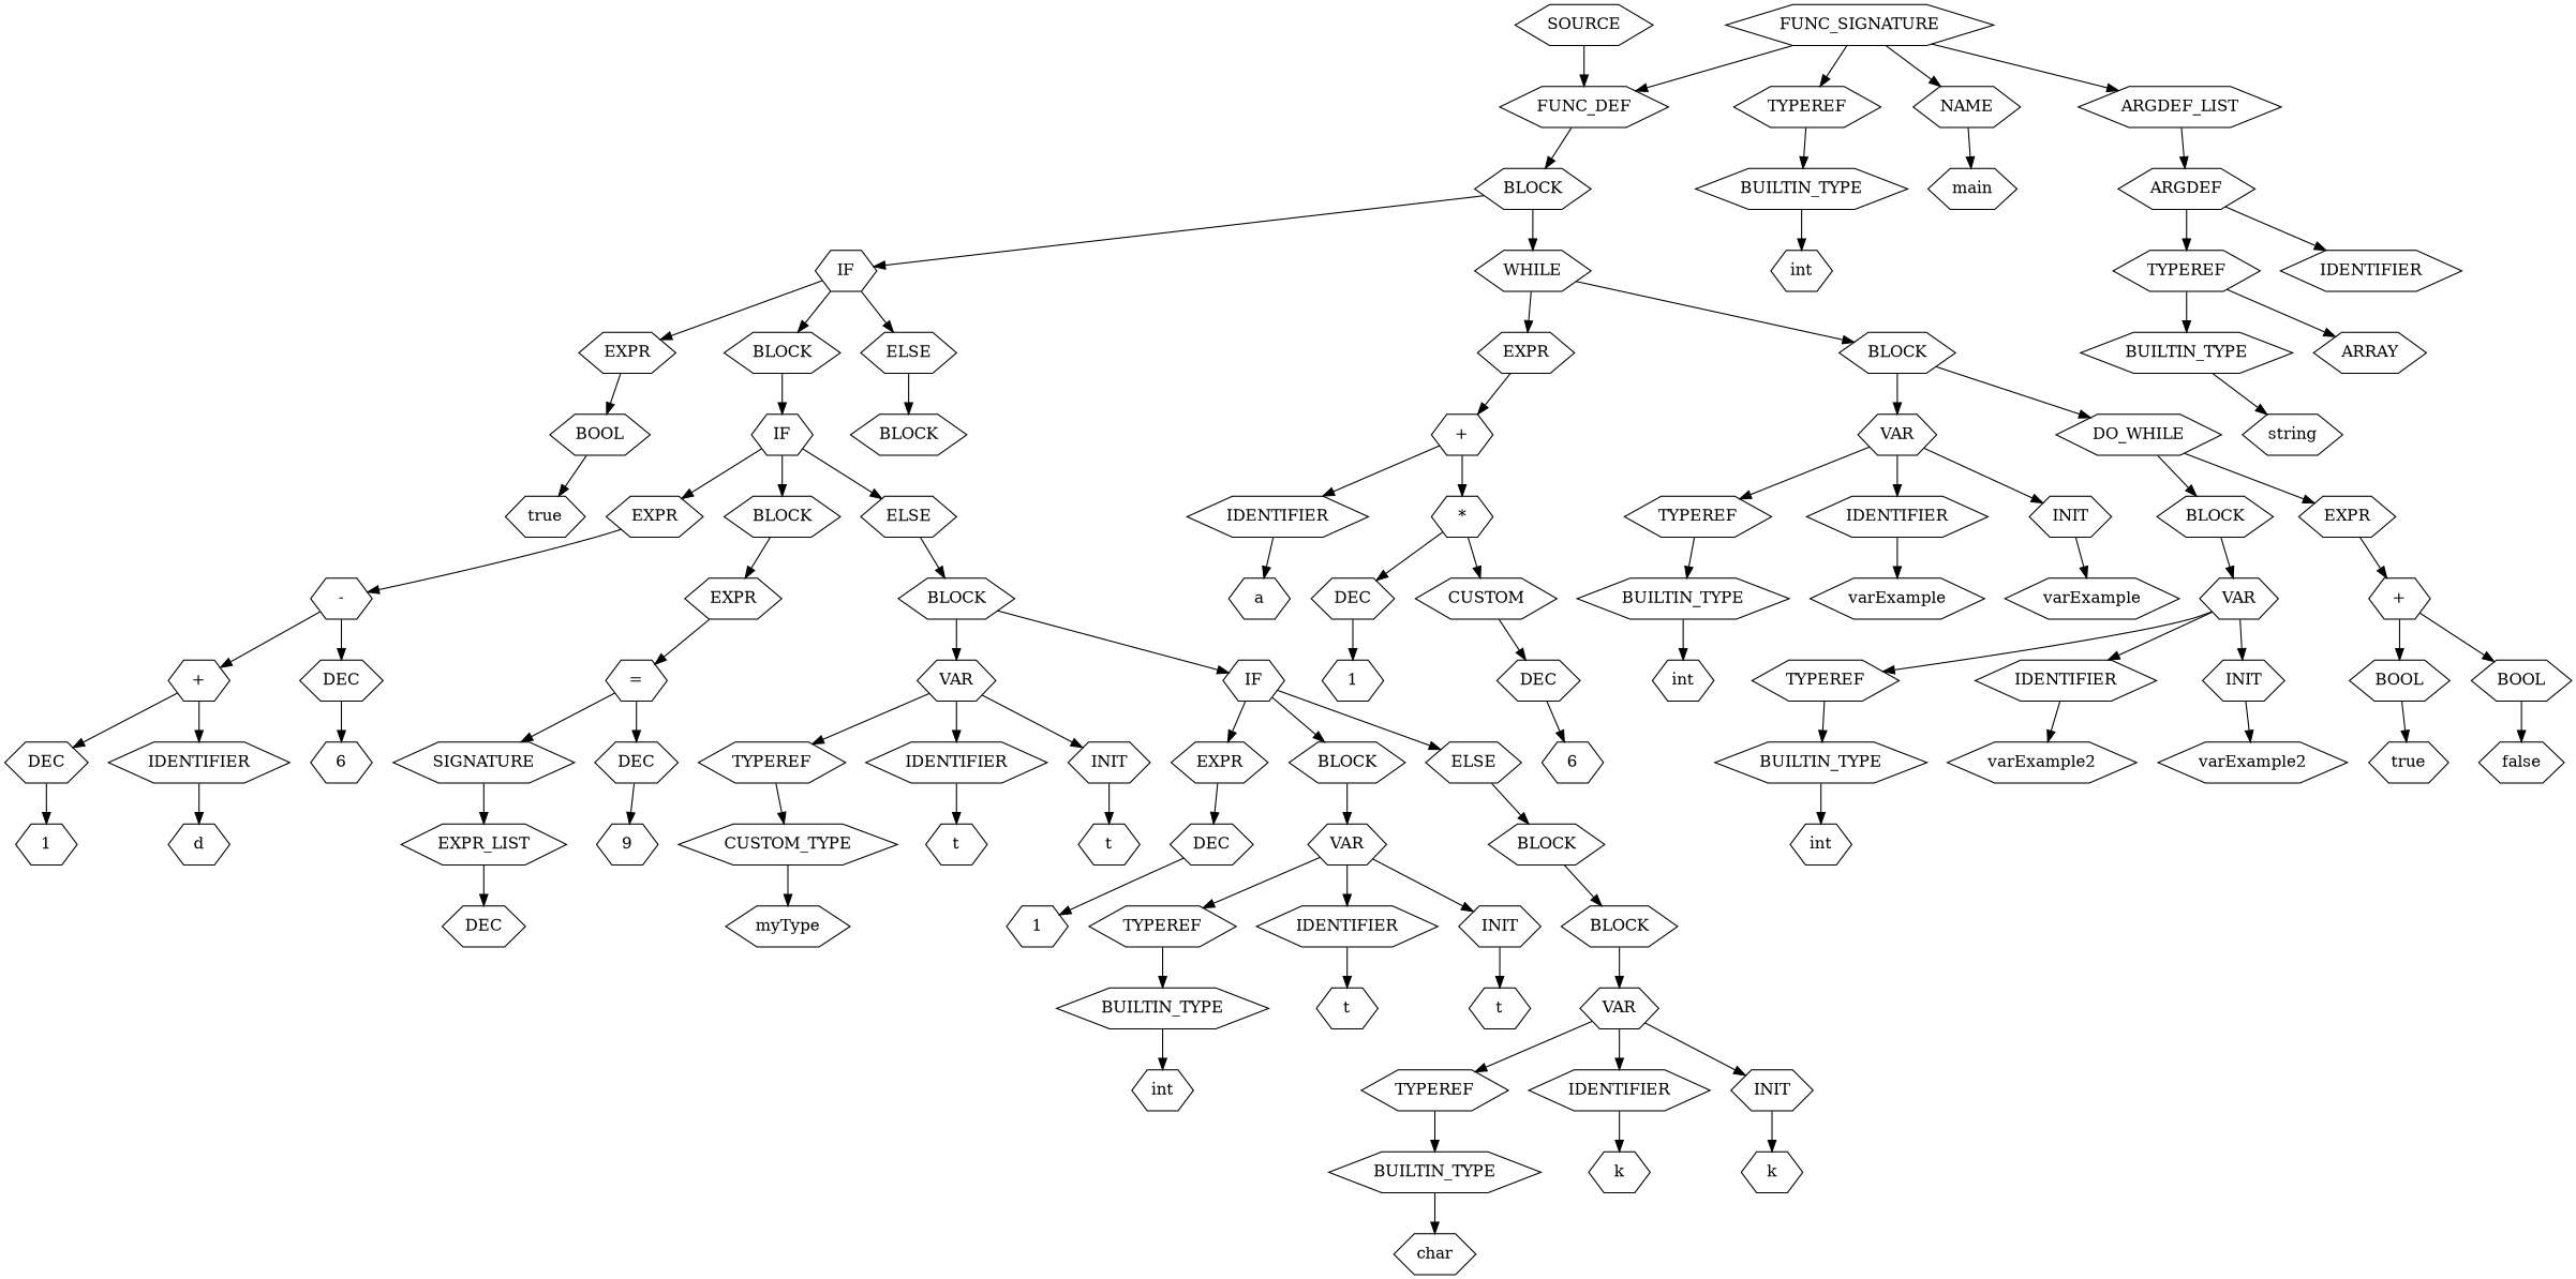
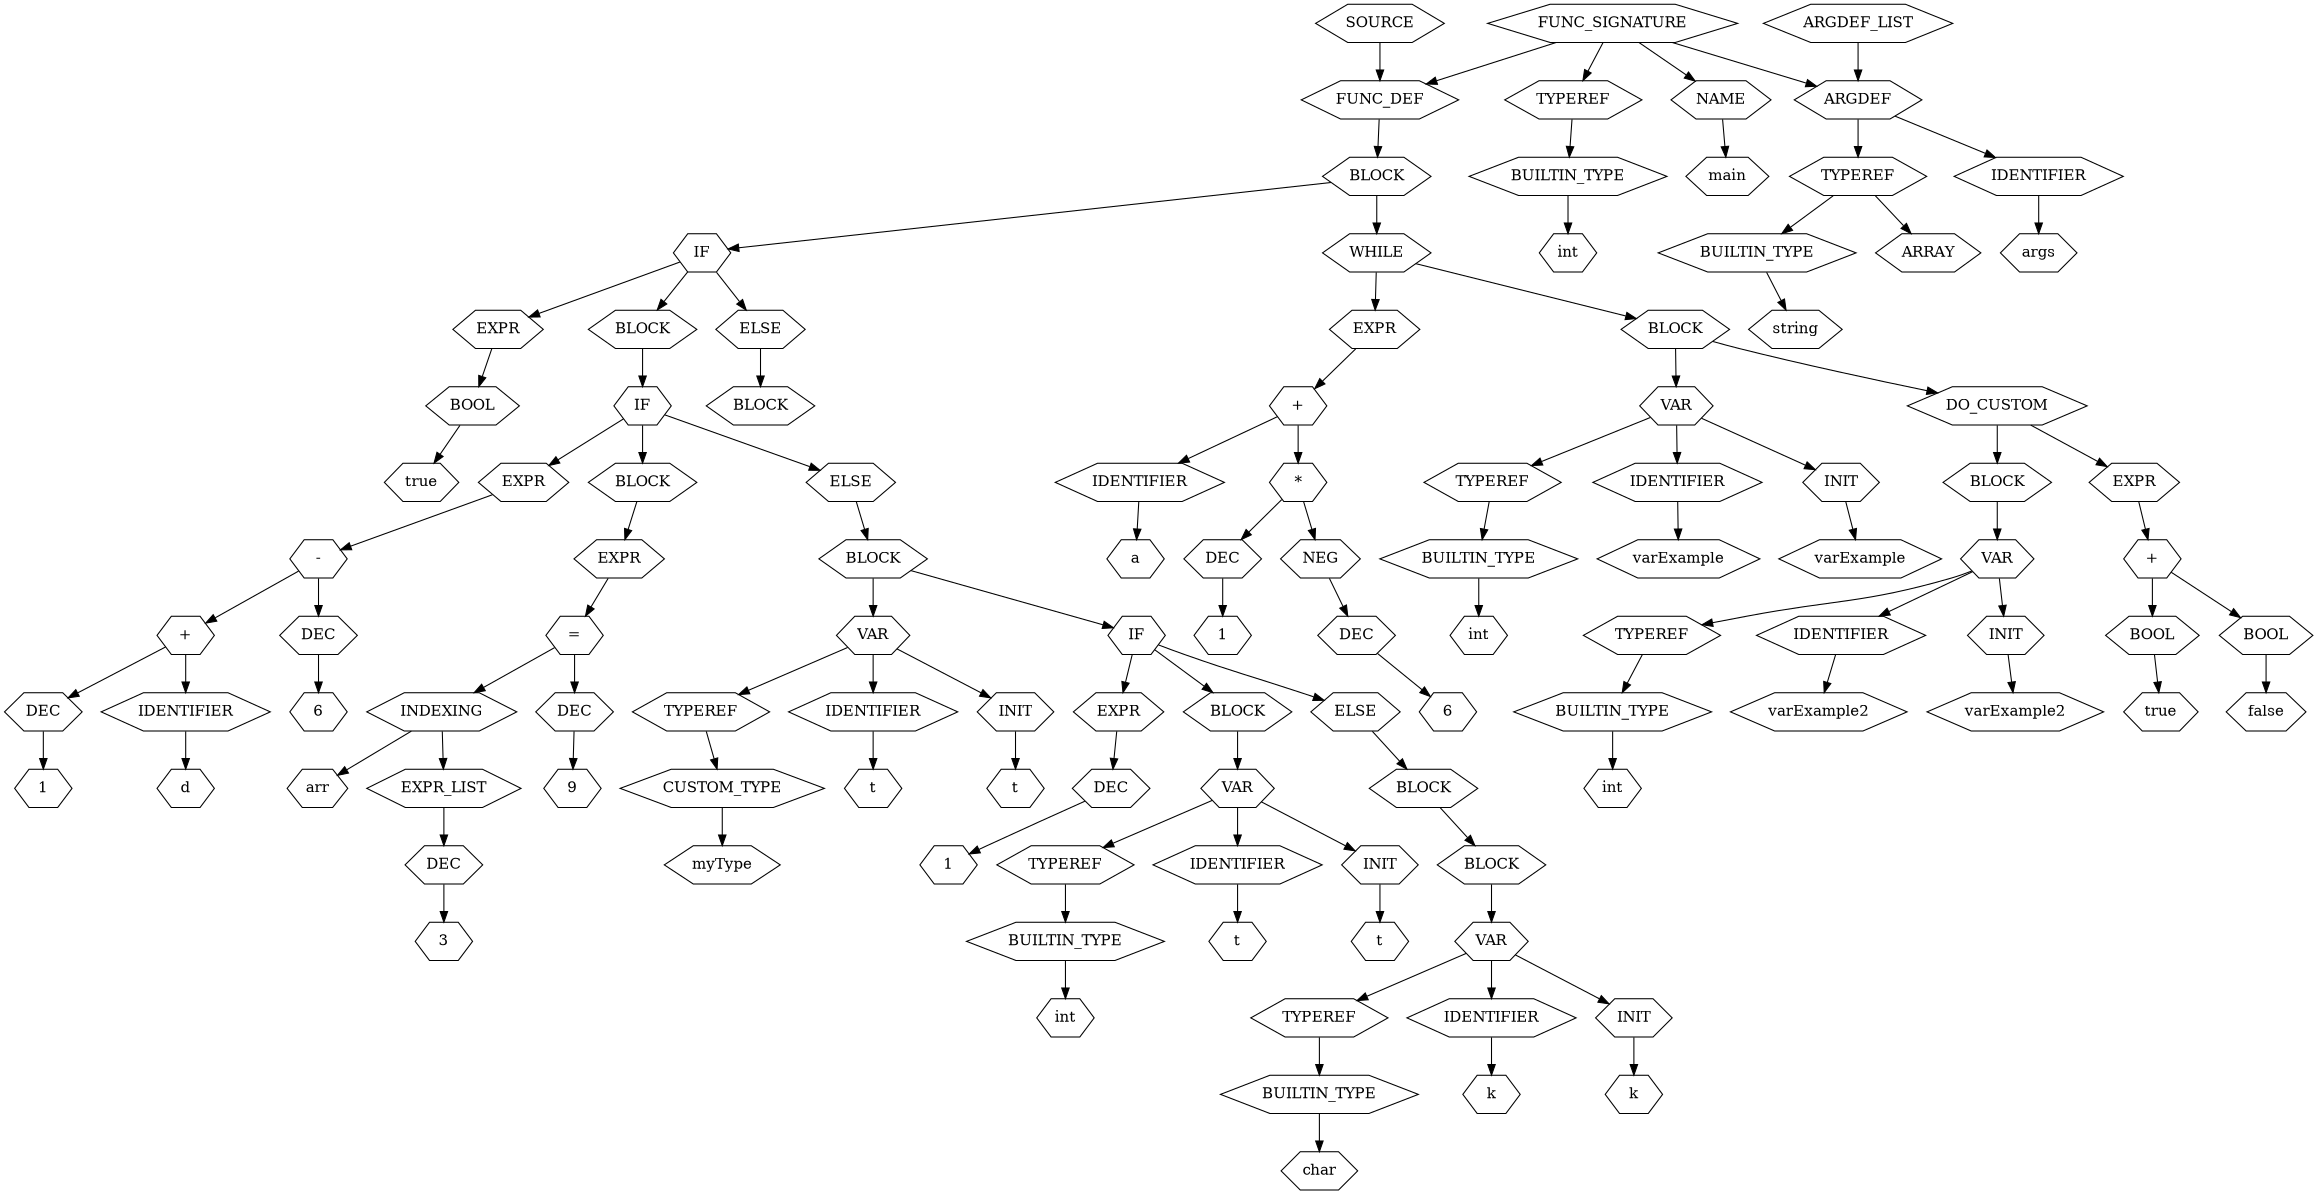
  digraph {
    node [shape=hexagon]
    n1 [label=SOURCE]
    n2 [label=FUNC_DEF]
    n3 [label=BLOCK]
    n4 [label=FUNC_SIGNATURE]
    n5 [label=TYPEREF]
    n6 [label=NAME]
    n7 [label=ARGDEF_LIST]
    n8 [label=IF]
    n9 [label=WHILE]
    n10 [label=BUILTIN_TYPE]
    n11 [label=main]
    n12 [label=ARGDEF]
    n13 [label=int]
    n14 [label=TYPEREF]
    n15 [label=IDENTIFIER]
    n16 [label=BUILTIN_TYPE]
    n17 [label=ARRAY]
+   n18 [label=args]
    n19 [label=string]
    n20 [label=EXPR]
    n21 [label=BLOCK]
    n22 [label=ELSE]
    n23 [label=EXPR]
    n24 [label=BLOCK]
    n25 [label=BOOL]
    n26 [label=IF]
    n27 [label=BLOCK]
    n28 [label=true]
    n29 [label=EXPR]
    n30 [label=BLOCK]
    n31 [label=ELSE]
    n32 [label="-"]
    n33 [label=EXPR]
    n34 [label=BLOCK]
    n35 [label="+"]
    n36 [label=DEC]
    n37 [label=DEC]
    n38 [label=IDENTIFIER]
    n39 [label=6]
    n40 [label=1]
    n41 [label=d]
    n42 [label="="]
-   n43 [label=SIGNATURE]
+   n43 [label=INDEXING]
    n44 [label=DEC]
+   n45 [label=arr]
    n46 [label=EXPR_LIST]
    n47 [label=9]
    n48 [label=DEC]
+   n49 [label=3]
    n50 [label=VAR]
    n51 [label=IF]
    n52 [label=TYPEREF]
    n53 [label=IDENTIFIER]
    n54 [label=INIT]
    n55 [label=EXPR]
    n56 [label=BLOCK]
    n57 [label=ELSE]
    n58 [label=CUSTOM_TYPE]
    n59 [label=t]
    n60 [label=t]
    n61 [label=myType]
    n62 [label=DEC]
    n63 [label=VAR]
    n64 [label=BLOCK]
    n65 [label=1]
    n66 [label=TYPEREF]
    n67 [label=IDENTIFIER]
    n68 [label=INIT]
    n69 [label=BUILTIN_TYPE]
    n70 [label=t]
    n71 [label=t]
    n72 [label=int]
    n73 [label=BLOCK]
    n74 [label=VAR]
    n75 [label=TYPEREF]
    n76 [label=IDENTIFIER]
    n77 [label=INIT]
    n78 [label=BUILTIN_TYPE]
    n79 [label=k]
    n80 [label=k]
    n81 [label=char]
    n82 [label="+"]
    n83 [label=VAR]
-   n84 [label=DO_WHILE]
+   n84 [label=DO_CUSTOM]
    n85 [label=IDENTIFIER]
    n86 [label="*"]
    n87 [label=a]
    n88 [label=DEC]
-   n89 [label=CUSTOM]
+   n89 [label=NEG]
    n90 [label=1]
    n91 [label=DEC]
    n92 [label=6]
    n93 [label=TYPEREF]
    n94 [label=IDENTIFIER]
    n95 [label=INIT]
    n96 [label=BLOCK]
    n97 [label=EXPR]
    n98 [label=BUILTIN_TYPE]
    n99 [label=varExample]
    n100 [label=varExample]
    n101 [label=int]
    n102 [label=VAR]
    n103 [label="+"]
    n104 [label=TYPEREF]
    n105 [label=IDENTIFIER]
    n106 [label=INIT]
    n107 [label=BUILTIN_TYPE]
    n108 [label=varExample2]
    n109 [label=varExample2]
    n110 [label=int]
    n111 [label=BOOL]
    n112 [label=BOOL]
    n113 [label=true]
    n114 [label=false]
    n1 -> n2
    n2 -> n3
    n3 -> n8
    n3 -> n9
    n4 -> n2
    n4 -> n5
    n4 -> n6
-   n4 -> n7
+   n4 -> n12
    n5 -> n10
    n6 -> n11
    n7 -> n12
    n8 -> n20
    n8 -> n21
    n8 -> n22
    n9 -> n23
    n9 -> n24
    n10 -> n13
    n12 -> n14
    n12 -> n15
    n14 -> n16
    n14 -> n17
+   n15 -> n18
    n16 -> n19
    n20 -> n25
    n21 -> n26
    n22 -> n27
    n23 -> n82
    n24 -> n83
    n24 -> n84
    n25 -> n28
    n26 -> n29
    n26 -> n30
    n26 -> n31
    n29 -> n32
    n30 -> n33
    n31 -> n34
    n32 -> n35
    n32 -> n36
    n33 -> n42
    n34 -> n50
    n34 -> n51
    n35 -> n37
    n35 -> n38
    n36 -> n39
    n37 -> n40
    n38 -> n41
    n42 -> n43
    n42 -> n44
+   n43 -> n45
    n43 -> n46
    n44 -> n47
    n46 -> n48
+   n48 -> n49
    n50 -> n52
    n50 -> n53
    n50 -> n54
    n51 -> n55
    n51 -> n56
    n51 -> n57
    n52 -> n58
    n53 -> n59
    n54 -> n60
    n55 -> n62
    n56 -> n63
    n57 -> n64
    n58 -> n61
    n62 -> n65
    n63 -> n66
    n63 -> n67
    n63 -> n68
    n64 -> n73
    n66 -> n69
    n67 -> n70
    n68 -> n71
    n69 -> n72
    n73 -> n74
    n74 -> n75
    n74 -> n76
    n74 -> n77
    n75 -> n78
    n76 -> n79
    n77 -> n80
    n78 -> n81
    n82 -> n85
    n82 -> n86
    n83 -> n93
    n83 -> n94
    n83 -> n95
    n84 -> n96
    n84 -> n97
    n85 -> n87
    n86 -> n88
    n86 -> n89
    n88 -> n90
    n89 -> n91
    n91 -> n92
    n93 -> n98
    n94 -> n99
    n95 -> n100
    n96 -> n102
    n97 -> n103
    n98 -> n101
    n102 -> n104
    n102 -> n105
    n102 -> n106
    n103 -> n111
    n103 -> n112
    n104 -> n107
    n105 -> n108
    n106 -> n109
    n107 -> n110
    n111 -> n113
    n112 -> n114
  }
